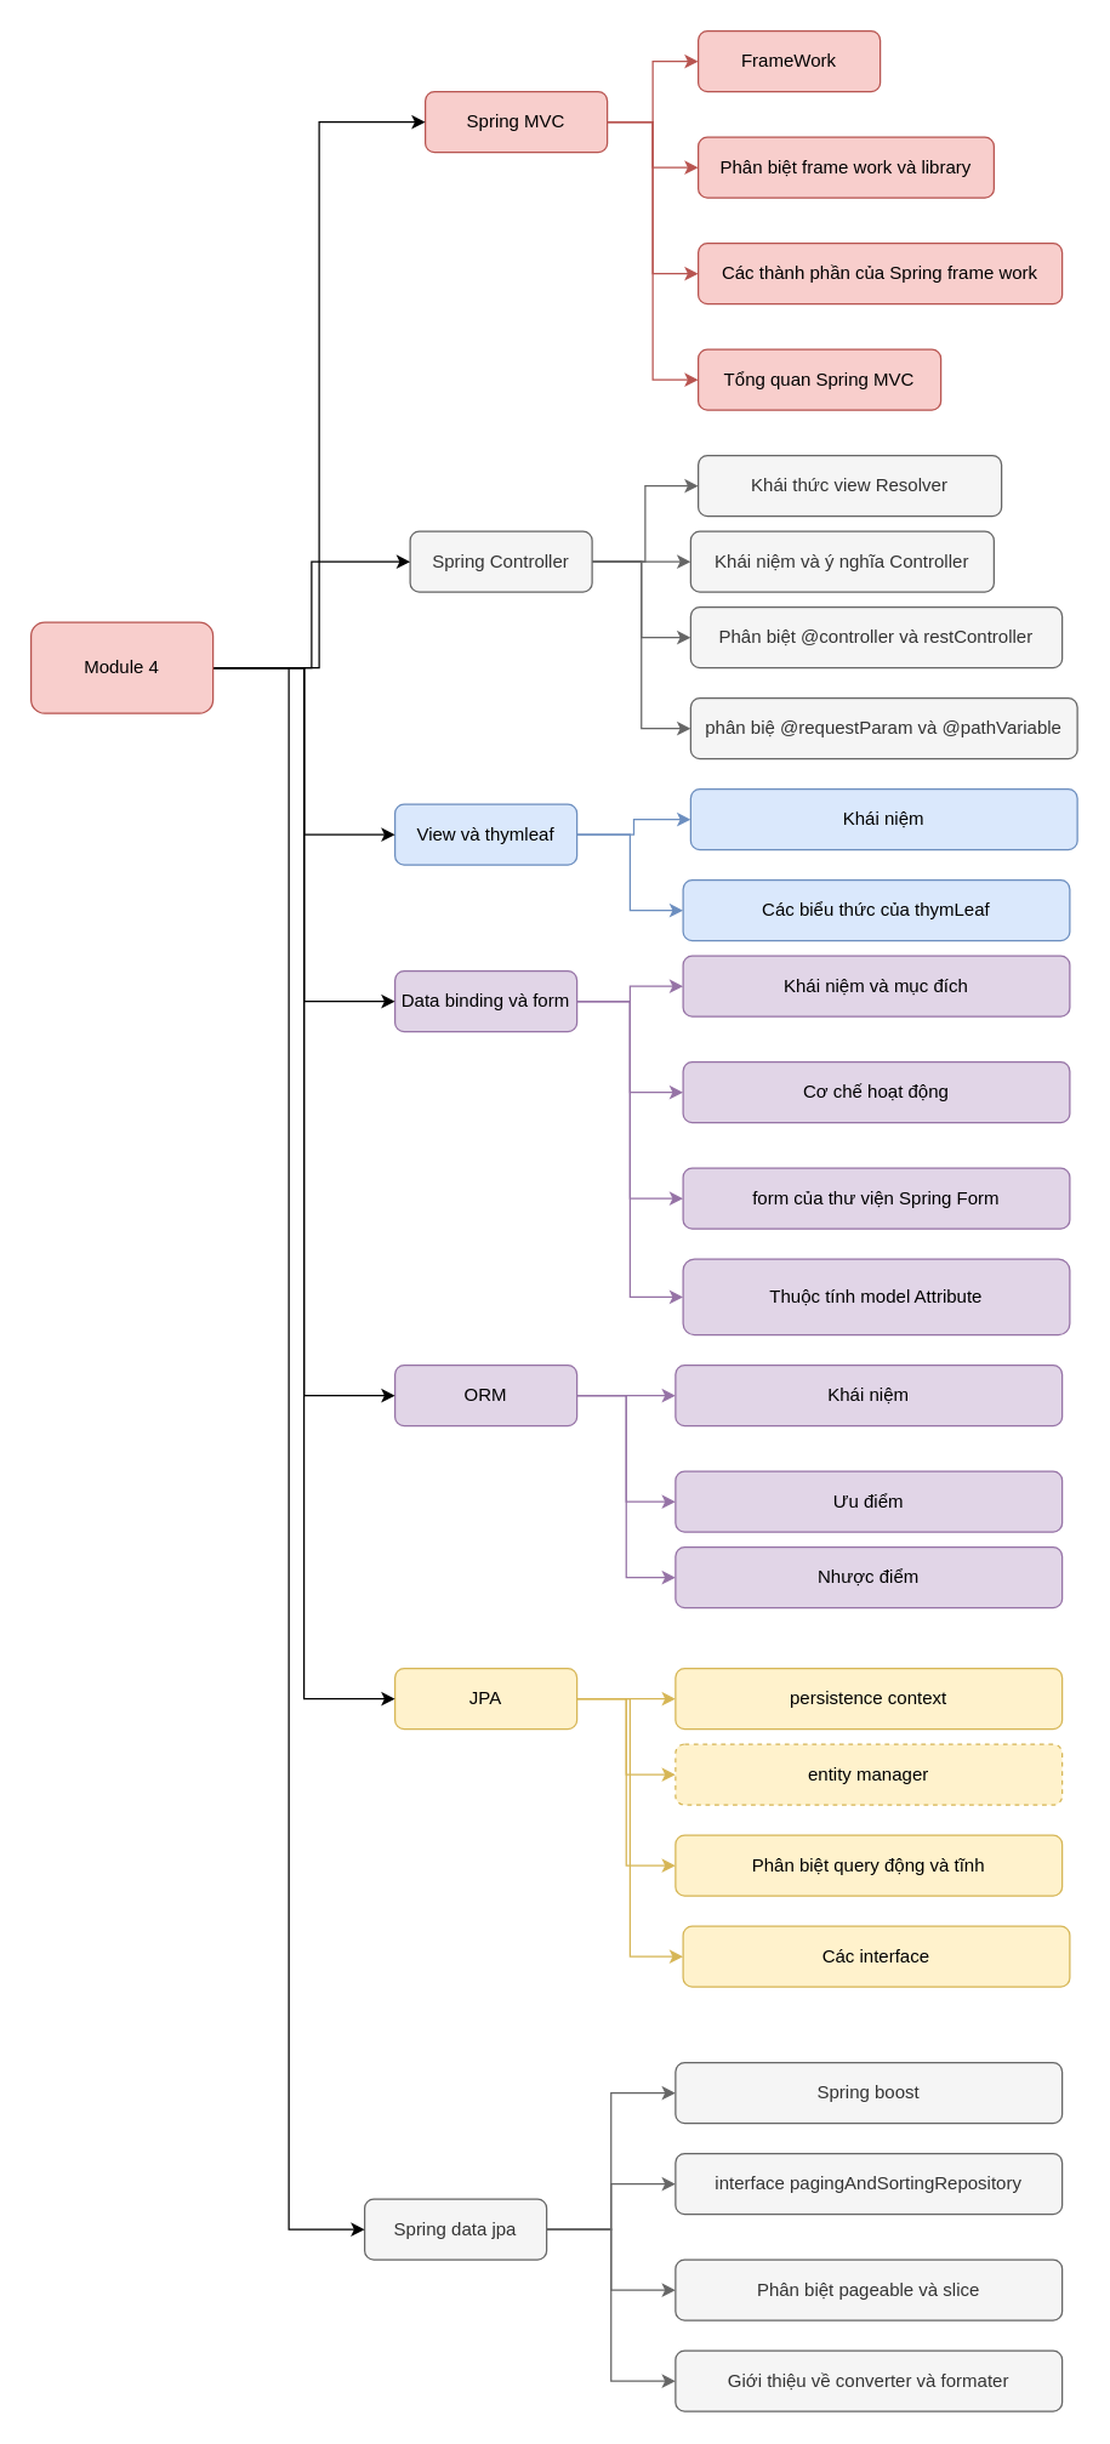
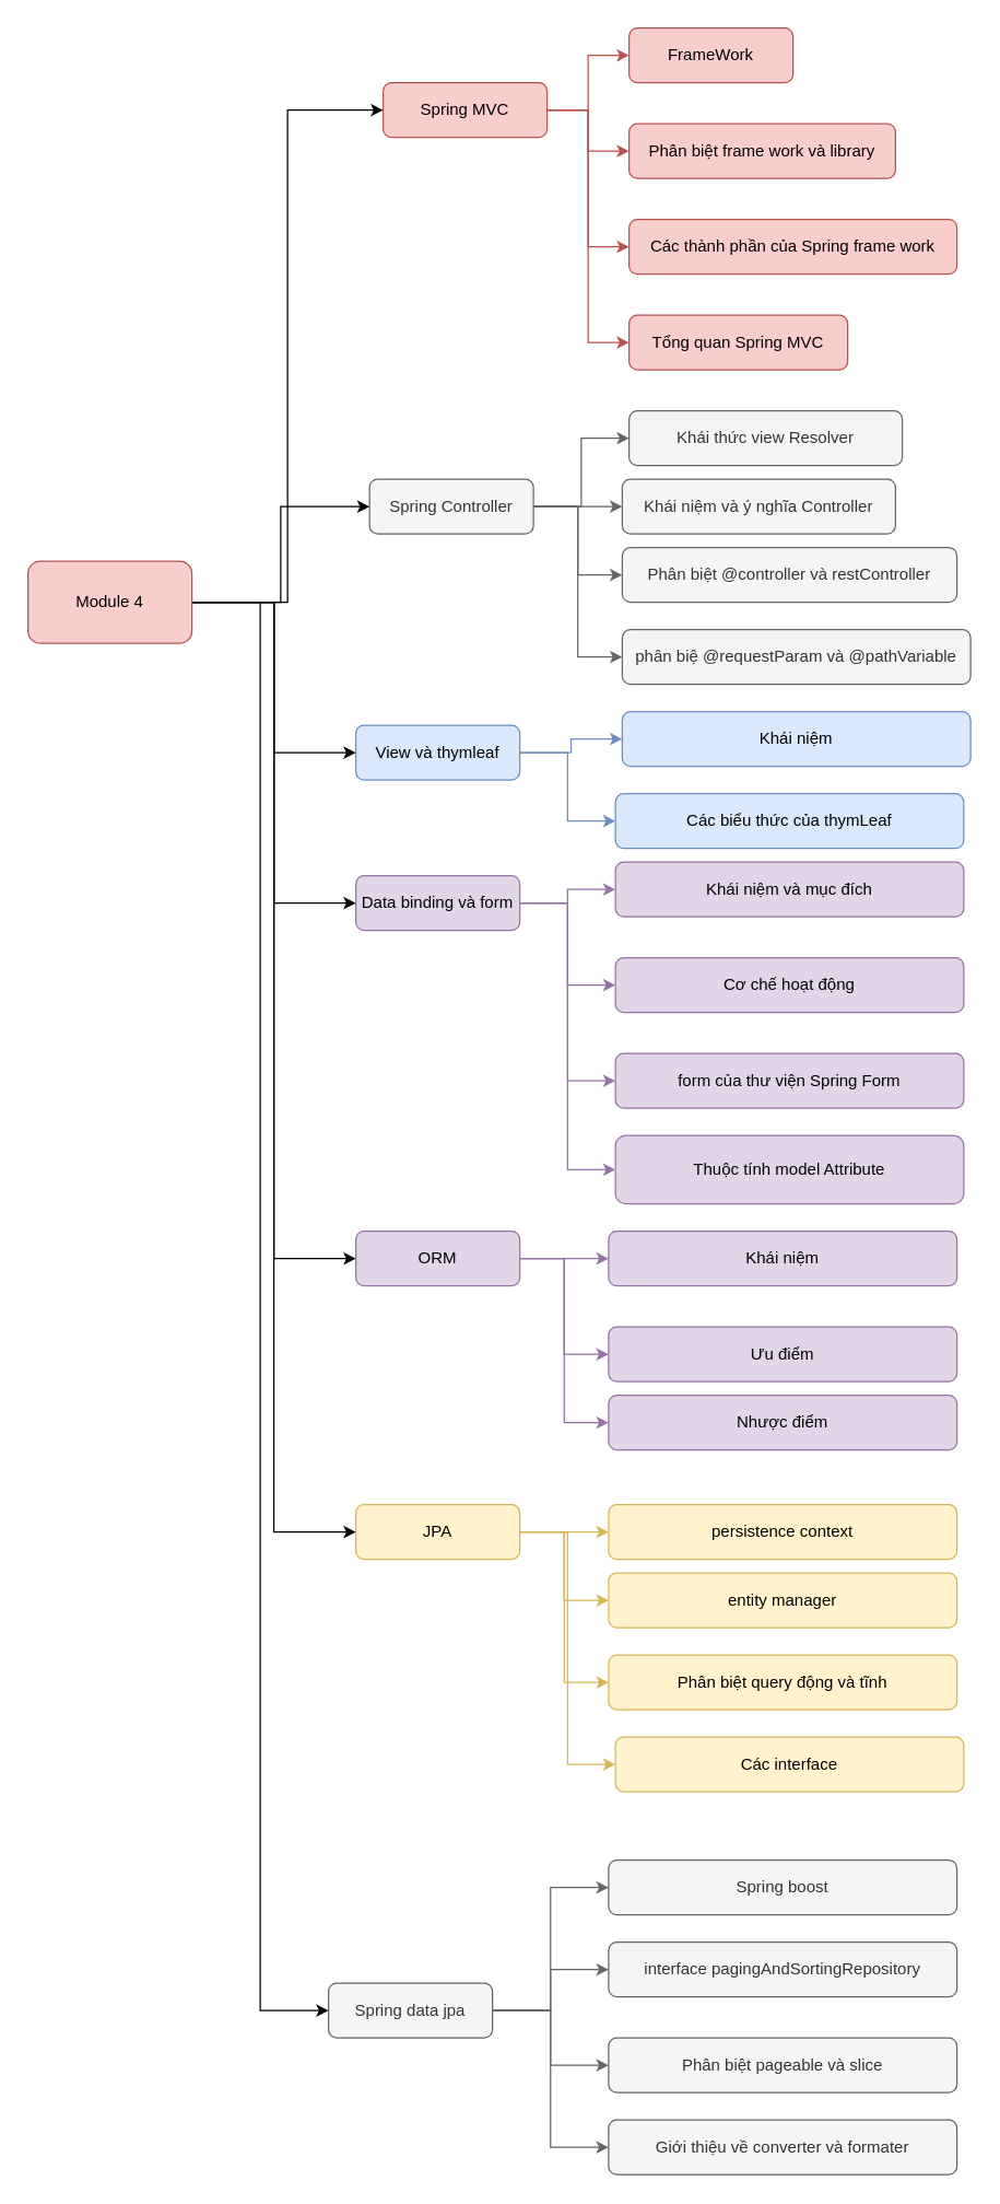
  <mxCell id="0" />
  <mxCell id="1" parent="0" />
  <mxCell id="2" style="edgeStyle=orthogonalEdgeStyle;rounded=0;orthogonalLoop=1;jettySize=auto;html=1;entryX=0;entryY=0.5;entryDx=0;entryDy=0;fillColor=#f8cecc;strokeColor=#b85450;" edge="1" parent="1" source="6" target="7"><mxGeometry relative="1" as="geometry" /></mxCell>
  <mxCell id="3" style="edgeStyle=orthogonalEdgeStyle;rounded=0;orthogonalLoop=1;jettySize=auto;html=1;fillColor=#f8cecc;strokeColor=#b85450;" edge="1" parent="1" source="6" target="8"><mxGeometry relative="1" as="geometry" /></mxCell>
  <mxCell id="4" style="edgeStyle=orthogonalEdgeStyle;rounded=0;orthogonalLoop=1;jettySize=auto;html=1;entryX=0;entryY=0.5;entryDx=0;entryDy=0;fillColor=#f8cecc;strokeColor=#b85450;" edge="1" parent="1" source="6" target="9"><mxGeometry relative="1" as="geometry" /></mxCell>
  <mxCell id="5" style="edgeStyle=orthogonalEdgeStyle;rounded=0;orthogonalLoop=1;jettySize=auto;html=1;entryX=0;entryY=0.5;entryDx=0;entryDy=0;fillColor=#f8cecc;strokeColor=#b85450;" edge="1" parent="1" source="6" target="10"><mxGeometry relative="1" as="geometry" /></mxCell>
  <mxCell id="6" value="Spring MVC" style="rounded=1;whiteSpace=wrap;html=1;fillColor=#f8cecc;strokeColor=#b85450;" vertex="1" parent="1"><mxGeometry x="280" y="60" width="120" height="40" as="geometry" /></mxCell>
  <mxCell id="7" value="FrameWork" style="rounded=1;whiteSpace=wrap;html=1;fillColor=#f8cecc;strokeColor=#b85450;" vertex="1" parent="1"><mxGeometry x="460" y="20" width="120" height="40" as="geometry" /></mxCell>
  <mxCell id="8" value="Phân biệt frame work và library" style="rounded=1;whiteSpace=wrap;html=1;fillColor=#f8cecc;strokeColor=#b85450;" vertex="1" parent="1"><mxGeometry x="460" y="90" width="195" height="40" as="geometry" /></mxCell>
  <mxCell id="9" value="Các thành phần của Spring frame work" style="rounded=1;whiteSpace=wrap;html=1;fillColor=#f8cecc;strokeColor=#b85450;" vertex="1" parent="1"><mxGeometry x="460" y="160" width="240" height="40" as="geometry" /></mxCell>
  <mxCell id="10" value="Tổng quan Spring MVC" style="rounded=1;whiteSpace=wrap;html=1;fillColor=#f8cecc;strokeColor=#b85450;" vertex="1" parent="1"><mxGeometry x="460" y="230" width="160" height="40" as="geometry" /></mxCell>
  <mxCell id="11" value="Khái thức view Resolver" style="rounded=1;whiteSpace=wrap;html=1;fillColor=#f5f5f5;fontColor=#333333;strokeColor=#666666;" vertex="1" parent="1"><mxGeometry x="460" y="300" width="200" height="40" as="geometry" /></mxCell>
  <mxCell id="12" style="edgeStyle=orthogonalEdgeStyle;rounded=0;orthogonalLoop=1;jettySize=auto;html=1;entryX=0;entryY=0.5;entryDx=0;entryDy=0;fillColor=#f5f5f5;strokeColor=#666666;" edge="1" parent="1" source="16" target="11"><mxGeometry relative="1" as="geometry" /></mxCell>
  <mxCell id="13" style="edgeStyle=orthogonalEdgeStyle;rounded=0;orthogonalLoop=1;jettySize=auto;html=1;fillColor=#f5f5f5;strokeColor=#666666;" edge="1" parent="1" source="16" target="17"><mxGeometry relative="1" as="geometry" /></mxCell>
  <mxCell id="14" style="edgeStyle=orthogonalEdgeStyle;rounded=0;orthogonalLoop=1;jettySize=auto;html=1;entryX=0;entryY=0.5;entryDx=0;entryDy=0;fillColor=#f5f5f5;strokeColor=#666666;" edge="1" parent="1" source="16" target="18"><mxGeometry relative="1" as="geometry" /></mxCell>
  <mxCell id="15" style="edgeStyle=orthogonalEdgeStyle;rounded=0;orthogonalLoop=1;jettySize=auto;html=1;entryX=0;entryY=0.5;entryDx=0;entryDy=0;fillColor=#f5f5f5;strokeColor=#666666;" edge="1" parent="1" source="16" target="19"><mxGeometry relative="1" as="geometry" /></mxCell>
  <mxCell id="16" value="Spring Controller" style="rounded=1;whiteSpace=wrap;html=1;fillColor=#f5f5f5;fontColor=#333333;strokeColor=#666666;" vertex="1" parent="1"><mxGeometry x="270" y="350" width="120" height="40" as="geometry" /></mxCell>
  <mxCell id="17" value="Khái niệm và ý nghĩa Controller" style="rounded=1;whiteSpace=wrap;html=1;fillColor=#f5f5f5;fontColor=#333333;strokeColor=#666666;" vertex="1" parent="1"><mxGeometry x="455" y="350" width="200" height="40" as="geometry" /></mxCell>
  <mxCell id="18" value="Phân biệt @controller và restController" style="rounded=1;whiteSpace=wrap;html=1;fillColor=#f5f5f5;fontColor=#333333;strokeColor=#666666;" vertex="1" parent="1"><mxGeometry x="455" y="400" width="245" height="40" as="geometry" /></mxCell>
  <mxCell id="19" value="phân biệ @requestParam và @pathVariable" style="rounded=1;whiteSpace=wrap;html=1;fillColor=#f5f5f5;fontColor=#333333;strokeColor=#666666;" vertex="1" parent="1"><mxGeometry x="455" y="460" width="255" height="40" as="geometry" /></mxCell>
  <mxCell id="20" style="edgeStyle=orthogonalEdgeStyle;rounded=0;orthogonalLoop=1;jettySize=auto;html=1;fillColor=#dae8fc;strokeColor=#6c8ebf;" edge="1" parent="1" source="22" target="23"><mxGeometry relative="1" as="geometry" /></mxCell>
  <mxCell id="21" style="edgeStyle=orthogonalEdgeStyle;rounded=0;orthogonalLoop=1;jettySize=auto;html=1;entryX=0;entryY=0.5;entryDx=0;entryDy=0;fillColor=#dae8fc;strokeColor=#6c8ebf;" edge="1" parent="1" source="22" target="24"><mxGeometry relative="1" as="geometry" /></mxCell>
  <mxCell id="22" value="View và thymleaf" style="rounded=1;whiteSpace=wrap;html=1;fillColor=#dae8fc;strokeColor=#6c8ebf;" vertex="1" parent="1"><mxGeometry x="260" y="530" width="120" height="40" as="geometry" /></mxCell>
  <mxCell id="23" value="Khái niệm" style="rounded=1;whiteSpace=wrap;html=1;fillColor=#dae8fc;strokeColor=#6c8ebf;" vertex="1" parent="1"><mxGeometry x="455" y="520" width="255" height="40" as="geometry" /></mxCell>
  <mxCell id="24" value="Các biểu thức của thymLeaf" style="rounded=1;whiteSpace=wrap;html=1;fillColor=#dae8fc;strokeColor=#6c8ebf;" vertex="1" parent="1"><mxGeometry x="450" y="580" width="255" height="40" as="geometry" /></mxCell>
  <mxCell id="25" style="edgeStyle=orthogonalEdgeStyle;rounded=0;orthogonalLoop=1;jettySize=auto;html=1;entryX=0;entryY=0.5;entryDx=0;entryDy=0;fillColor=#e1d5e7;strokeColor=#9673a6;" edge="1" parent="1" source="29" target="30"><mxGeometry relative="1" as="geometry" /></mxCell>
  <mxCell id="26" style="edgeStyle=orthogonalEdgeStyle;rounded=0;orthogonalLoop=1;jettySize=auto;html=1;entryX=0;entryY=0.5;entryDx=0;entryDy=0;fillColor=#e1d5e7;strokeColor=#9673a6;" edge="1" parent="1" source="29" target="31"><mxGeometry relative="1" as="geometry" /></mxCell>
  <mxCell id="27" style="edgeStyle=orthogonalEdgeStyle;rounded=0;orthogonalLoop=1;jettySize=auto;html=1;entryX=0;entryY=0.5;entryDx=0;entryDy=0;fillColor=#e1d5e7;strokeColor=#9673a6;" edge="1" parent="1" source="29" target="32"><mxGeometry relative="1" as="geometry" /></mxCell>
  <mxCell id="28" style="edgeStyle=orthogonalEdgeStyle;rounded=0;orthogonalLoop=1;jettySize=auto;html=1;entryX=0;entryY=0.5;entryDx=0;entryDy=0;fillColor=#e1d5e7;strokeColor=#9673a6;" edge="1" parent="1" source="29" target="33"><mxGeometry relative="1" as="geometry" /></mxCell>
  <mxCell id="29" value="Data binding và form" style="rounded=1;whiteSpace=wrap;html=1;fillColor=#e1d5e7;strokeColor=#9673a6;" vertex="1" parent="1"><mxGeometry x="260" y="640" width="120" height="40" as="geometry" /></mxCell>
  <mxCell id="30" value="Khái niệm và mục đích" style="rounded=1;whiteSpace=wrap;html=1;fillColor=#e1d5e7;strokeColor=#9673a6;" vertex="1" parent="1"><mxGeometry x="450" y="630" width="255" height="40" as="geometry" /></mxCell>
  <mxCell id="31" value="Cơ chế hoạt động" style="rounded=1;whiteSpace=wrap;html=1;fillColor=#e1d5e7;strokeColor=#9673a6;" vertex="1" parent="1"><mxGeometry x="450" y="700" width="255" height="40" as="geometry" /></mxCell>
  <mxCell id="32" value="form của thư viện Spring Form" style="rounded=1;whiteSpace=wrap;html=1;fillColor=#e1d5e7;strokeColor=#9673a6;" vertex="1" parent="1"><mxGeometry x="450" y="770" width="255" height="40" as="geometry" /></mxCell>
  <mxCell id="33" value="Thuộc tính model Attribute" style="rounded=1;whiteSpace=wrap;html=1;fillColor=#e1d5e7;strokeColor=#9673a6;" vertex="1" parent="1"><mxGeometry x="450" y="830" width="255" height="50" as="geometry" /></mxCell>
  <mxCell id="34" style="edgeStyle=orthogonalEdgeStyle;rounded=0;orthogonalLoop=1;jettySize=auto;html=1;entryX=0;entryY=0.5;entryDx=0;entryDy=0;fillColor=#e1d5e7;strokeColor=#9673a6;" edge="1" parent="1" source="37" target="38"><mxGeometry relative="1" as="geometry" /></mxCell>
  <mxCell id="35" style="edgeStyle=orthogonalEdgeStyle;rounded=0;orthogonalLoop=1;jettySize=auto;html=1;entryX=0;entryY=0.5;entryDx=0;entryDy=0;fillColor=#e1d5e7;strokeColor=#9673a6;" edge="1" parent="1" source="37" target="39"><mxGeometry relative="1" as="geometry" /></mxCell>
  <mxCell id="36" style="edgeStyle=orthogonalEdgeStyle;rounded=0;orthogonalLoop=1;jettySize=auto;html=1;entryX=0;entryY=0.5;entryDx=0;entryDy=0;fillColor=#e1d5e7;strokeColor=#9673a6;" edge="1" parent="1" source="37" target="40"><mxGeometry relative="1" as="geometry" /></mxCell>
  <mxCell id="37" value="ORM" style="rounded=1;whiteSpace=wrap;html=1;fillColor=#e1d5e7;strokeColor=#9673a6;" vertex="1" parent="1"><mxGeometry x="260" y="900" width="120" height="40" as="geometry" /></mxCell>
  <mxCell id="38" value="Khái niệm" style="rounded=1;whiteSpace=wrap;html=1;fillColor=#e1d5e7;strokeColor=#9673a6;" vertex="1" parent="1"><mxGeometry x="445" y="900" width="255" height="40" as="geometry" /></mxCell>
  <mxCell id="39" value="Ưu điểm" style="rounded=1;whiteSpace=wrap;html=1;fillColor=#e1d5e7;strokeColor=#9673a6;" vertex="1" parent="1"><mxGeometry x="445" y="970" width="255" height="40" as="geometry" /></mxCell>
  <mxCell id="40" value="Nhược điểm" style="rounded=1;whiteSpace=wrap;html=1;fillColor=#e1d5e7;strokeColor=#9673a6;" vertex="1" parent="1"><mxGeometry x="445" y="1020" width="255" height="40" as="geometry" /></mxCell>
  <mxCell id="41" style="edgeStyle=orthogonalEdgeStyle;rounded=0;orthogonalLoop=1;jettySize=auto;html=1;entryX=0;entryY=0.5;entryDx=0;entryDy=0;fillColor=#fff2cc;strokeColor=#d6b656;" edge="1" parent="1" source="45" target="46"><mxGeometry relative="1" as="geometry" /></mxCell>
  <mxCell id="42" style="edgeStyle=orthogonalEdgeStyle;rounded=0;orthogonalLoop=1;jettySize=auto;html=1;entryX=0;entryY=0.5;entryDx=0;entryDy=0;fillColor=#fff2cc;strokeColor=#d6b656;" edge="1" parent="1" source="45" target="47"><mxGeometry relative="1" as="geometry" /></mxCell>
  <mxCell id="43" style="edgeStyle=orthogonalEdgeStyle;rounded=0;orthogonalLoop=1;jettySize=auto;html=1;entryX=0;entryY=0.5;entryDx=0;entryDy=0;fillColor=#fff2cc;strokeColor=#d6b656;" edge="1" parent="1" source="45" target="48"><mxGeometry relative="1" as="geometry" /></mxCell>
  <mxCell id="44" style="edgeStyle=orthogonalEdgeStyle;rounded=0;orthogonalLoop=1;jettySize=auto;html=1;entryX=0;entryY=0.5;entryDx=0;entryDy=0;fillColor=#fff2cc;strokeColor=#d6b656;" edge="1" parent="1" source="45" target="50"><mxGeometry relative="1" as="geometry" /></mxCell>
  <mxCell id="45" value="JPA" style="rounded=1;whiteSpace=wrap;html=1;fillColor=#fff2cc;strokeColor=#d6b656;" vertex="1" parent="1"><mxGeometry x="260" y="1100" width="120" height="40" as="geometry" /></mxCell>
  <mxCell id="46" value="persistence context" style="rounded=1;whiteSpace=wrap;html=1;fillColor=#fff2cc;strokeColor=#d6b656;" vertex="1" parent="1"><mxGeometry x="445" y="1100" width="255" height="40" as="geometry" /></mxCell>
- <mxCell id="47" value="entity manager" style="rounded=1;whiteSpace=wrap;html=1;fillColor=#fff2cc;strokeColor=#d6b656;dashed=1;" vertex="1" parent="1"><mxGeometry x="445" y="1150" width="255" height="40" as="geometry" /></mxCell>
+ <mxCell id="47" value="entity manager" style="rounded=1;whiteSpace=wrap;html=1;fillColor=#fff2cc;strokeColor=#d6b656;" vertex="1" parent="1"><mxGeometry x="445" y="1150" width="255" height="40" as="geometry" /></mxCell>
  <mxCell id="48" value="Phân biệt query động và tĩnh" style="rounded=1;whiteSpace=wrap;html=1;fillColor=#fff2cc;strokeColor=#d6b656;" vertex="1" parent="1"><mxGeometry x="445" y="1210" width="255" height="40" as="geometry" /></mxCell>
  <mxCell id="49" value="Spring boost" style="rounded=1;whiteSpace=wrap;html=1;fillColor=#f5f5f5;fontColor=#333333;strokeColor=#666666;" vertex="1" parent="1"><mxGeometry x="445" y="1360" width="255" height="40" as="geometry" /></mxCell>
  <mxCell id="50" value="Các interface" style="rounded=1;whiteSpace=wrap;html=1;fillColor=#fff2cc;strokeColor=#d6b656;" vertex="1" parent="1"><mxGeometry x="450" y="1270" width="255" height="40" as="geometry" /></mxCell>
  <mxCell id="51" style="edgeStyle=orthogonalEdgeStyle;rounded=0;orthogonalLoop=1;jettySize=auto;html=1;entryX=0;entryY=0.5;entryDx=0;entryDy=0;fillColor=#f5f5f5;strokeColor=#666666;" edge="1" parent="1" source="55" target="49"><mxGeometry relative="1" as="geometry" /></mxCell>
  <mxCell id="52" style="edgeStyle=orthogonalEdgeStyle;rounded=0;orthogonalLoop=1;jettySize=auto;html=1;entryX=0;entryY=0.5;entryDx=0;entryDy=0;fillColor=#f5f5f5;strokeColor=#666666;" edge="1" parent="1" source="55" target="56"><mxGeometry relative="1" as="geometry" /></mxCell>
  <mxCell id="53" style="edgeStyle=orthogonalEdgeStyle;rounded=0;orthogonalLoop=1;jettySize=auto;html=1;fillColor=#f5f5f5;strokeColor=#666666;" edge="1" parent="1" source="55" target="57"><mxGeometry relative="1" as="geometry" /></mxCell>
  <mxCell id="54" style="edgeStyle=orthogonalEdgeStyle;rounded=0;orthogonalLoop=1;jettySize=auto;html=1;entryX=0;entryY=0.5;entryDx=0;entryDy=0;fillColor=#f5f5f5;strokeColor=#666666;" edge="1" parent="1" source="55" target="58"><mxGeometry relative="1" as="geometry" /></mxCell>
  <mxCell id="55" value="Spring data jpa" style="rounded=1;whiteSpace=wrap;html=1;fillColor=#f5f5f5;fontColor=#333333;strokeColor=#666666;" vertex="1" parent="1"><mxGeometry x="240" y="1450" width="120" height="40" as="geometry" /></mxCell>
  <mxCell id="56" value="interface pagingAndSortingRepository" style="rounded=1;whiteSpace=wrap;html=1;fillColor=#f5f5f5;fontColor=#333333;strokeColor=#666666;" vertex="1" parent="1"><mxGeometry x="445" y="1420" width="255" height="40" as="geometry" /></mxCell>
  <mxCell id="57" value="Phân biệt pageable và slice" style="rounded=1;whiteSpace=wrap;html=1;fillColor=#f5f5f5;fontColor=#333333;strokeColor=#666666;" vertex="1" parent="1"><mxGeometry x="445" y="1490" width="255" height="40" as="geometry" /></mxCell>
  <mxCell id="58" value="Giới thiệu về converter và formater" style="rounded=1;whiteSpace=wrap;html=1;fillColor=#f5f5f5;fontColor=#333333;strokeColor=#666666;" vertex="1" parent="1"><mxGeometry x="445" y="1550" width="255" height="40" as="geometry" /></mxCell>
  <mxCell id="59" style="edgeStyle=orthogonalEdgeStyle;rounded=0;orthogonalLoop=1;jettySize=auto;html=1;entryX=0;entryY=0.5;entryDx=0;entryDy=0;" edge="1" parent="1" source="66" target="6"><mxGeometry relative="1" as="geometry"><Array as="points"><mxPoint x="210" y="440" /><mxPoint x="210" y="80" /></Array></mxGeometry></mxCell>
  <mxCell id="60" style="edgeStyle=orthogonalEdgeStyle;rounded=0;orthogonalLoop=1;jettySize=auto;html=1;entryX=0;entryY=0.5;entryDx=0;entryDy=0;" edge="1" parent="1" source="66" target="16"><mxGeometry relative="1" as="geometry" /></mxCell>
  <mxCell id="61" style="edgeStyle=orthogonalEdgeStyle;rounded=0;orthogonalLoop=1;jettySize=auto;html=1;entryX=0;entryY=0.5;entryDx=0;entryDy=0;" edge="1" parent="1" source="66" target="22"><mxGeometry relative="1" as="geometry" /></mxCell>
  <mxCell id="62" style="edgeStyle=orthogonalEdgeStyle;rounded=0;orthogonalLoop=1;jettySize=auto;html=1;entryX=0;entryY=0.5;entryDx=0;entryDy=0;" edge="1" parent="1" source="66" target="29"><mxGeometry relative="1" as="geometry" /></mxCell>
  <mxCell id="63" style="edgeStyle=orthogonalEdgeStyle;rounded=0;orthogonalLoop=1;jettySize=auto;html=1;entryX=0;entryY=0.5;entryDx=0;entryDy=0;" edge="1" parent="1" source="66" target="37"><mxGeometry relative="1" as="geometry" /></mxCell>
  <mxCell id="64" style="edgeStyle=orthogonalEdgeStyle;rounded=0;orthogonalLoop=1;jettySize=auto;html=1;entryX=0;entryY=0.5;entryDx=0;entryDy=0;" edge="1" parent="1" source="66" target="45"><mxGeometry relative="1" as="geometry" /></mxCell>
  <mxCell id="65" style="edgeStyle=orthogonalEdgeStyle;rounded=0;orthogonalLoop=1;jettySize=auto;html=1;entryX=0;entryY=0.5;entryDx=0;entryDy=0;" edge="1" parent="1" source="66" target="55"><mxGeometry relative="1" as="geometry" /></mxCell>
  <mxCell id="66" value="Module 4" style="rounded=1;whiteSpace=wrap;html=1;fillColor=#f8cecc;strokeColor=#b85450;" vertex="1" parent="1"><mxGeometry x="20" y="410" width="120" height="60" as="geometry" /></mxCell>
